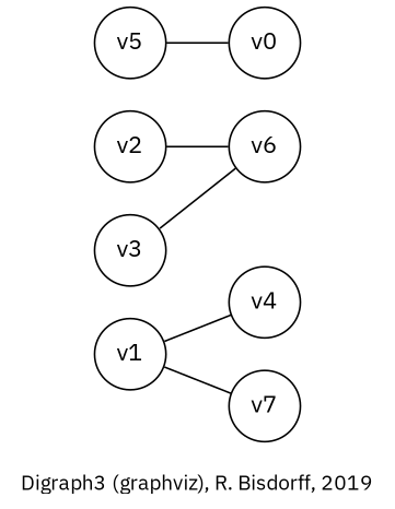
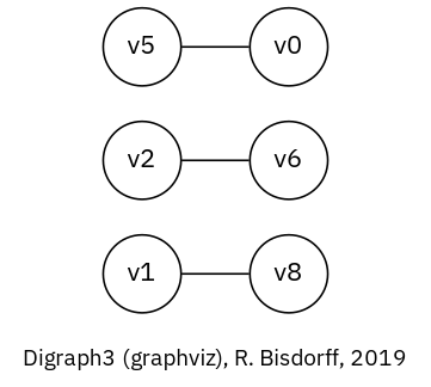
  strict graph {
    fontname="IBM Plex Sans"
    fontsize=12
    label="\nDigraph3 (graphviz), R. Bisdorff, 2019"
    rankdir=LR
    node [fontname="IBM Plex Sans" shape=circle]
    edge [arrowhead=none arrowtail=none color=black dir=both fontname="IBM Plex Sans" style="setlinewidth(1)"]
    n1 [label=v1]
-   n2 [label=v4]
-   n3 [label=v7]
+   n3 [label=v8]
    n4 [label=v2]
    n5 [label=v6]
    n6 [label=v5]
    n7 [label=v0]
-   n8 [label=v3]
-   n1 -- n2
    n1 -- n3
    n4 -- n5
    n6 -- n7
-   n8 -- n5
  }
